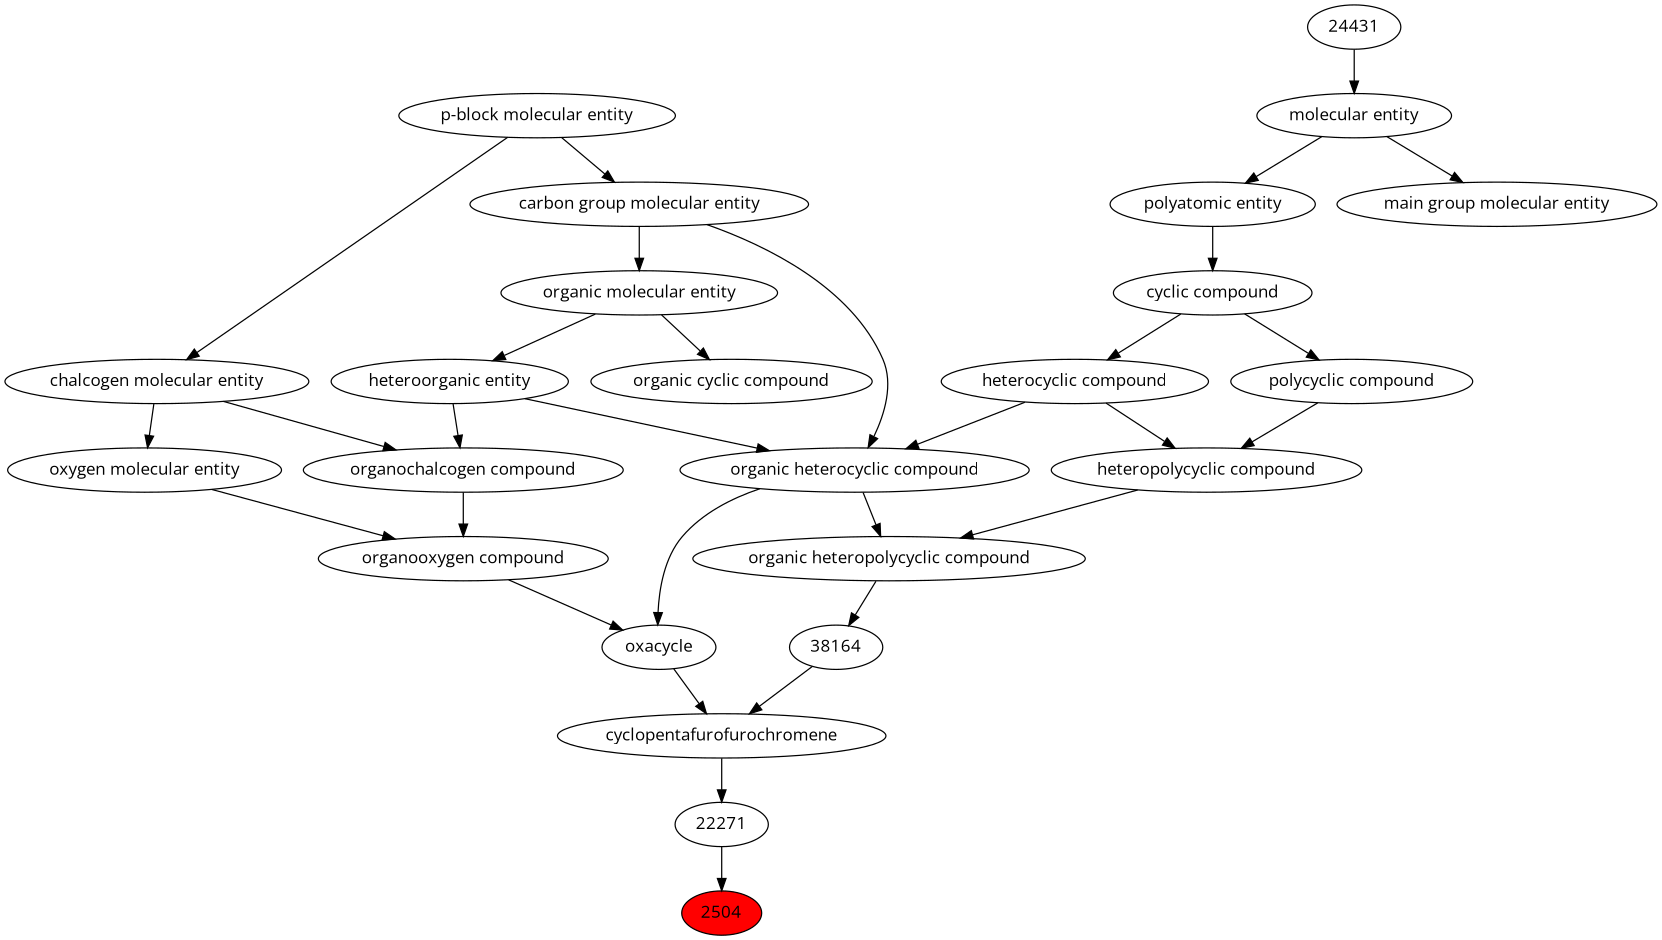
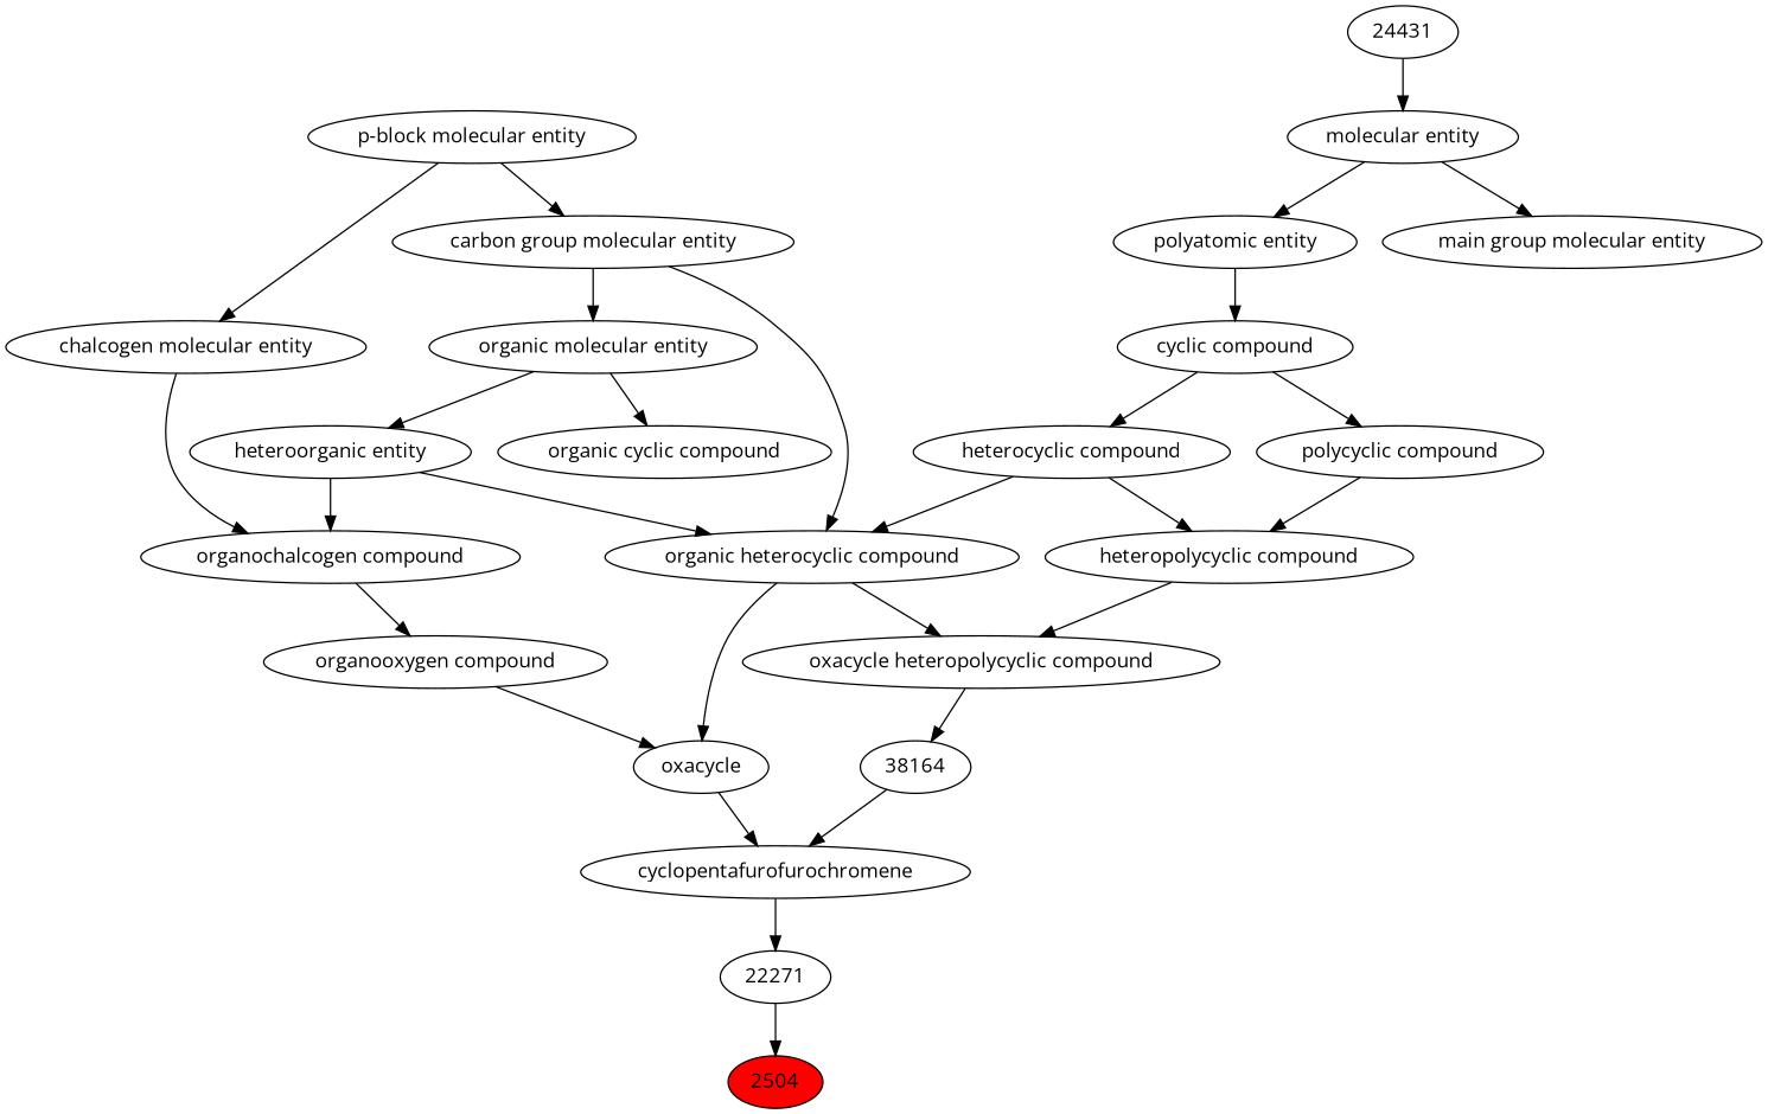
  digraph {
    fontname="Open Sans"
    node [fontname="Open Sans"]
    edge [fontname="Open Sans"]
    n1 [fillcolor=red label=2504 style=filled]
    n2 [label=22271]
    n3 [label=cyclopentafurofurochromene]
    n4 [label=38164]
    n5 [label=oxacycle]
-   n6 [label="organic heteropolycyclic compound"]
+   n6 [label="oxacycle heteropolycyclic compound"]
    n7 [label="organic heterocyclic compound"]
    n8 [label="organooxygen compound"]
    n9 [label="heteropolycyclic compound"]
    n10 [label="heteroorganic entity"]
    n11 [label="organochalcogen compound"]
    n12 [label="organic cyclic compound"]
    n13 [label="heterocyclic compound"]
-   n14 [label="oxygen molecular entity"]
    n15 [label="polycyclic compound"]
    n16 [label="organic molecular entity"]
    n17 [label="cyclic compound"]
    n18 [label="chalcogen molecular entity"]
    n19 [label="carbon group molecular entity"]
    n20 [label="polyatomic entity"]
    n21 [label="p-block molecular entity"]
    n22 [label="molecular entity"]
    n23 [label="main group molecular entity"]
    n24 [label=24431]
    n2 -> n1
    n3 -> n2
    n4 -> n3
    n5 -> n3
    n6 -> n4
    n7 -> n5
    n7 -> n6
    n8 -> n5
    n9 -> n6
    n10 -> n7
    n10 -> n11
    n11 -> n8
    n13 -> n7
    n13 -> n9
-   n14 -> n8
    n15 -> n9
    n16 -> n10
    n16 -> n12
    n17 -> n13
    n17 -> n15
    n18 -> n11
-   n18 -> n14
    n19 -> n7
    n19 -> n16
    n20 -> n17
    n21 -> n18
    n21 -> n19
    n22 -> n20
    n22 -> n23
    n24 -> n22
  }
